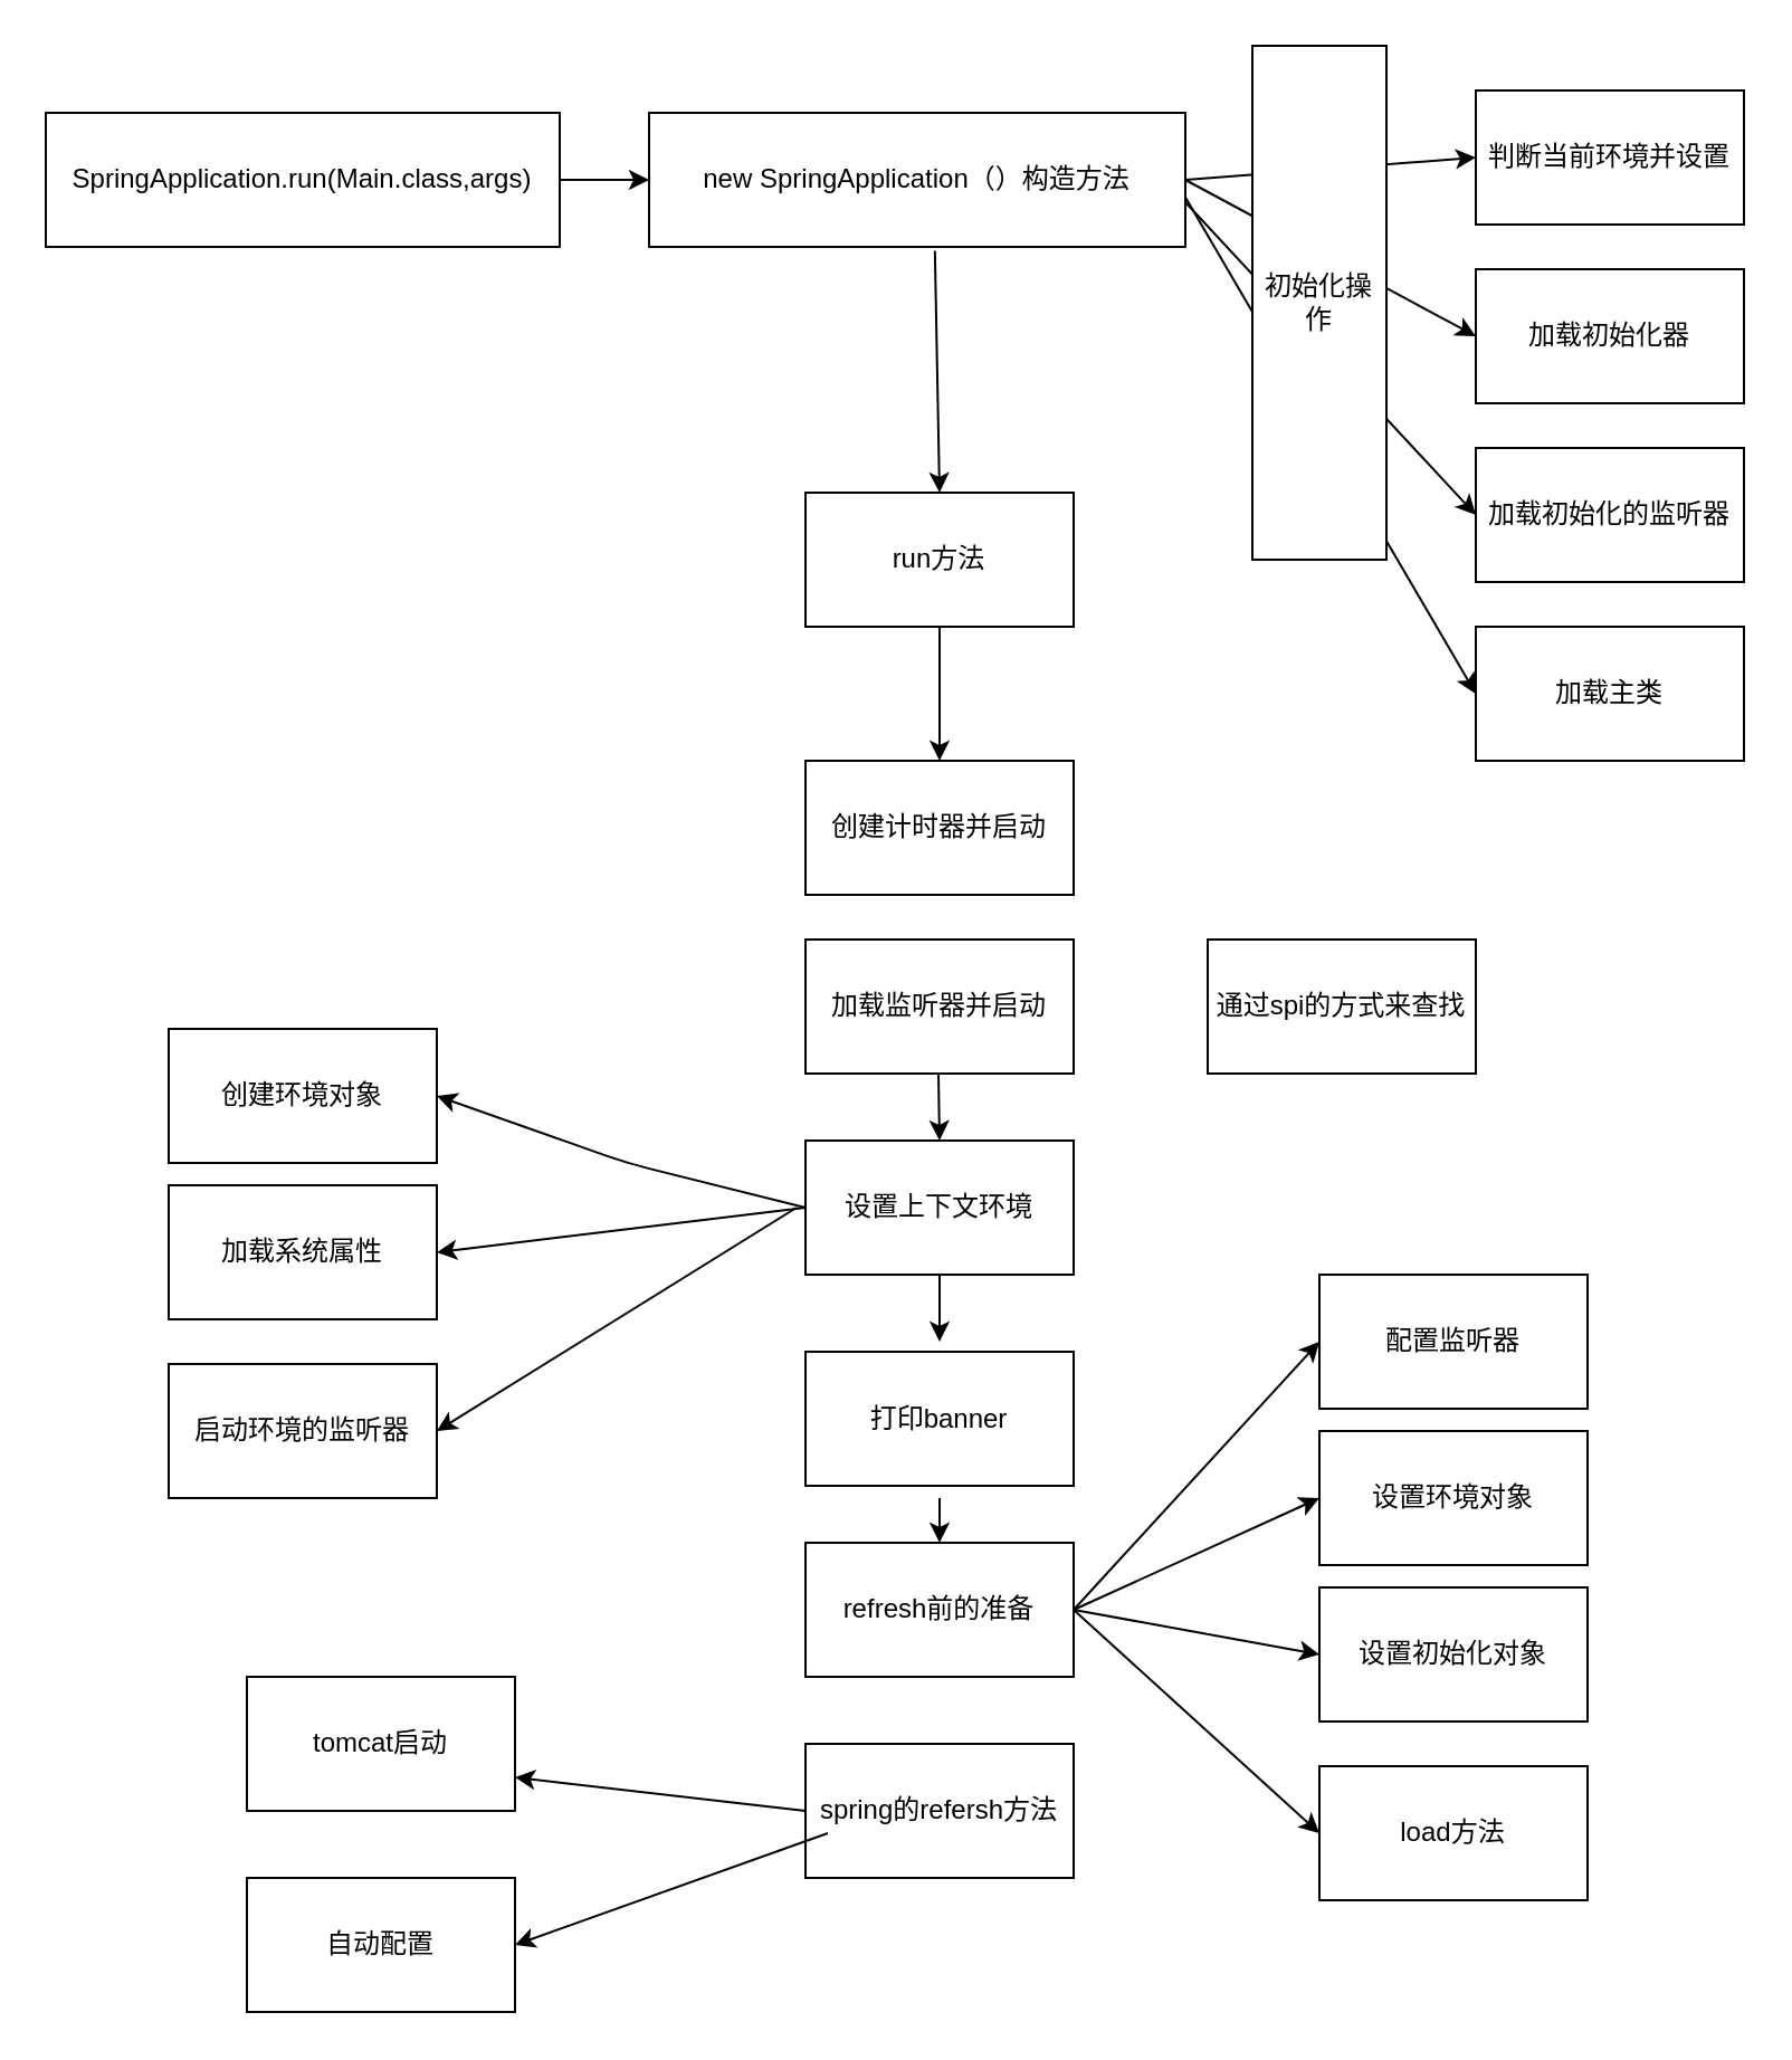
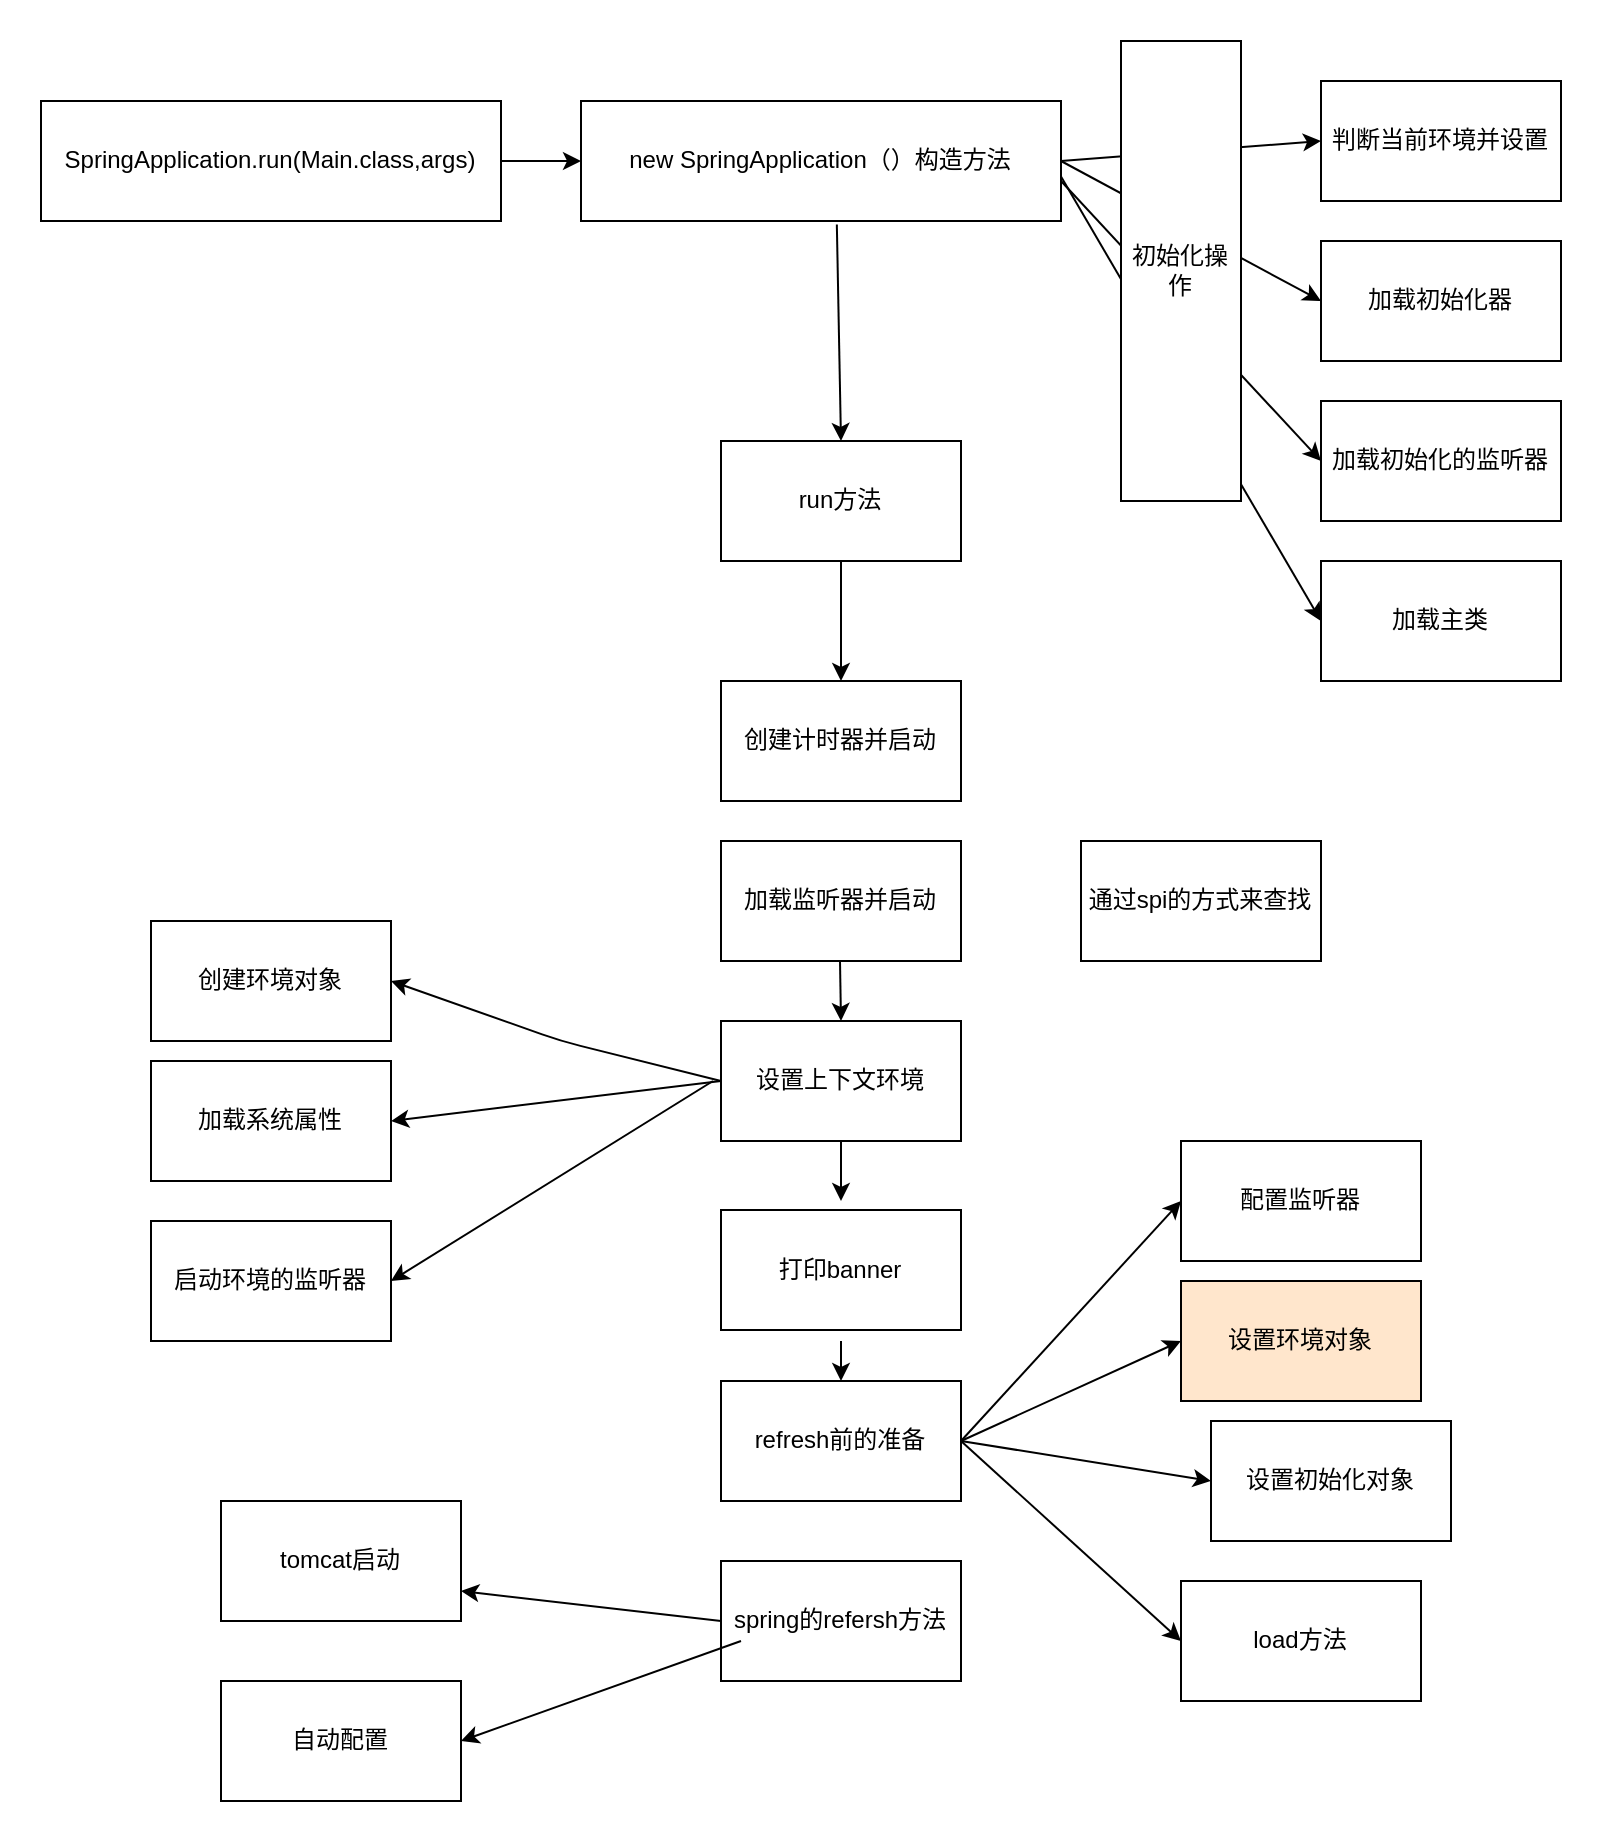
  <mxCell id="0" />
  <mxCell id="1" parent="0" />
  <mxCell id="2" value="SpringApplication.run(Main.class,args)" style="rounded=0;whiteSpace=wrap;html=1;" vertex="1" parent="1"><mxGeometry x="20" y="50" width="230" height="60" as="geometry" /></mxCell>
  <mxCell id="3" value="new SpringApplication（）构造方法" style="rounded=0;whiteSpace=wrap;html=1;" vertex="1" parent="1"><mxGeometry x="290" y="50" width="240" height="60" as="geometry" /></mxCell>
  <mxCell id="4" value="run方法" style="rounded=0;whiteSpace=wrap;html=1;" vertex="1" parent="1"><mxGeometry x="360" y="220" width="120" height="60" as="geometry" /></mxCell>
  <mxCell id="5" value="加载初始化器" style="rounded=0;whiteSpace=wrap;html=1;" vertex="1" parent="1"><mxGeometry x="660" y="120" width="120" height="60" as="geometry" /></mxCell>
  <mxCell id="6" value="加载初始化的监听器" style="rounded=0;whiteSpace=wrap;html=1;" vertex="1" parent="1"><mxGeometry x="660" y="200" width="120" height="60" as="geometry" /></mxCell>
  <mxCell id="7" value="加载主类" style="rounded=0;whiteSpace=wrap;html=1;" vertex="1" parent="1"><mxGeometry x="660" y="280" width="120" height="60" as="geometry" /></mxCell>
  <mxCell id="8" value="判断当前环境并设置" style="rounded=0;whiteSpace=wrap;html=1;" vertex="1" parent="1"><mxGeometry x="660" y="40" width="120" height="60" as="geometry" /></mxCell>
  <mxCell id="9" value="" style="endArrow=classic;html=1;exitX=1;exitY=0.5;exitDx=0;exitDy=0;entryX=0;entryY=0.5;entryDx=0;entryDy=0;" edge="1" parent="1" source="2" target="3"><mxGeometry width="50" height="50" relative="1" as="geometry"><mxPoint x="370" y="310" as="sourcePoint" /><mxPoint x="420" y="260" as="targetPoint" /></mxGeometry></mxCell>
  <mxCell id="10" value="" style="endArrow=classic;html=1;exitX=1;exitY=0.5;exitDx=0;exitDy=0;entryX=0;entryY=0.5;entryDx=0;entryDy=0;" edge="1" parent="1" source="3" target="8"><mxGeometry width="50" height="50" relative="1" as="geometry"><mxPoint x="260" y="90" as="sourcePoint" /><mxPoint x="300" y="90" as="targetPoint" /></mxGeometry></mxCell>
  <mxCell id="11" value="" style="endArrow=classic;html=1;entryX=0;entryY=0.5;entryDx=0;entryDy=0;" edge="1" parent="1" target="5"><mxGeometry width="50" height="50" relative="1" as="geometry"><mxPoint x="530" y="80" as="sourcePoint" /><mxPoint x="670" y="80" as="targetPoint" /></mxGeometry></mxCell>
  <mxCell id="12" value="" style="endArrow=classic;html=1;entryX=0;entryY=0.5;entryDx=0;entryDy=0;exitX=1;exitY=0.667;exitDx=0;exitDy=0;exitPerimeter=0;" edge="1" parent="1" source="3" target="6"><mxGeometry width="50" height="50" relative="1" as="geometry"><mxPoint x="540" y="90" as="sourcePoint" /><mxPoint x="670" y="160" as="targetPoint" /></mxGeometry></mxCell>
  <mxCell id="13" value="" style="endArrow=classic;html=1;entryX=0;entryY=0.5;entryDx=0;entryDy=0;exitX=1;exitY=0.63;exitDx=0;exitDy=0;exitPerimeter=0;" edge="1" parent="1" source="3" target="7"><mxGeometry width="50" height="50" relative="1" as="geometry"><mxPoint x="540" y="100.02" as="sourcePoint" /><mxPoint x="670" y="240" as="targetPoint" /></mxGeometry></mxCell>
  <mxCell id="14" value="初始化操作" style="rounded=0;whiteSpace=wrap;html=1;" vertex="1" parent="1"><mxGeometry x="560" width="60" height="230" as="geometry" y="20" /></mxCell>
  <mxCell id="15" value="" style="endArrow=classic;html=1;exitX=0.533;exitY=1.03;exitDx=0;exitDy=0;exitPerimeter=0;" edge="1" parent="1" source="3"><mxGeometry width="50" height="50" relative="1" as="geometry"><mxPoint x="370" y="310" as="sourcePoint" /><mxPoint x="420" y="220" as="targetPoint" /></mxGeometry></mxCell>
  <mxCell id="16" value="创建计时器并启动" style="rounded=0;whiteSpace=wrap;html=1;" vertex="1" parent="1"><mxGeometry x="360" y="340" width="120" height="60" as="geometry" /></mxCell>
  <mxCell id="17" value="加载监听器并启动" style="rounded=0;whiteSpace=wrap;html=1;" vertex="1" parent="1"><mxGeometry x="360" y="420" width="120" height="60" as="geometry" /></mxCell>
  <mxCell id="18" value="通过spi的方式来查找" style="rounded=0;whiteSpace=wrap;html=1;" vertex="1" parent="1"><mxGeometry x="540" y="420" width="120" height="60" as="geometry" /></mxCell>
  <mxCell id="19" value="设置上下文环境" style="rounded=0;whiteSpace=wrap;html=1;" vertex="1" parent="1"><mxGeometry x="360" y="510" width="120" height="60" as="geometry" /></mxCell>
  <mxCell id="20" value="加载系统属性" style="rounded=0;whiteSpace=wrap;html=1;" vertex="1" parent="1"><mxGeometry x="75" y="530" width="120" height="60" as="geometry" /></mxCell>
  <mxCell id="21" value="启动环境的监听器" style="rounded=0;whiteSpace=wrap;html=1;" vertex="1" parent="1"><mxGeometry x="75" y="610" width="120" height="60" as="geometry" /></mxCell>
  <mxCell id="22" value="创建环境对象" style="rounded=0;whiteSpace=wrap;html=1;" vertex="1" parent="1"><mxGeometry x="75" y="460" width="120" height="60" as="geometry" /></mxCell>
  <mxCell id="23" value="打印banner" style="rounded=0;whiteSpace=wrap;html=1;" vertex="1" parent="1"><mxGeometry x="360" y="604.5" width="120" height="60" as="geometry" /></mxCell>
  <mxCell id="24" value="refresh前的准备" style="rounded=0;whiteSpace=wrap;html=1;" vertex="1" parent="1"><mxGeometry x="360" y="690" width="120" height="60" as="geometry" /></mxCell>
  <mxCell id="25" value="配置监听器" style="rounded=0;whiteSpace=wrap;html=1;" vertex="1" parent="1"><mxGeometry x="590" y="570" width="120" height="60" as="geometry" /></mxCell>
- <mxCell id="26" value="设置初始化对象" style="rounded=0;whiteSpace=wrap;html=1;" vertex="1" parent="1"><mxGeometry x="590" y="710" width="120" height="60" as="geometry" /></mxCell>
+ <mxCell id="26" value="设置初始化对象" style="rounded=0;whiteSpace=wrap;html=1;" vertex="1" parent="1"><mxGeometry x="605" y="710" width="120" height="60" as="geometry" /></mxCell>
  <mxCell id="27" value="load方法" style="rounded=0;whiteSpace=wrap;html=1;" vertex="1" parent="1"><mxGeometry x="590" y="790" width="120" height="60" as="geometry" /></mxCell>
- <mxCell id="28" value="设置环境对象" style="rounded=0;whiteSpace=wrap;html=1;" vertex="1" parent="1"><mxGeometry x="590" y="640" width="120" height="60" as="geometry" /></mxCell>
+ <mxCell id="28" value="设置环境对象" style="rounded=0;whiteSpace=wrap;html=1;fillColor=#ffe6cc;" vertex="1" parent="1"><mxGeometry x="590" y="640" width="120" height="60" as="geometry" /></mxCell>
  <mxCell id="29" value="" style="endArrow=classic;html=1;entryX=1;entryY=0.5;entryDx=0;entryDy=0;exitX=0;exitY=0.5;exitDx=0;exitDy=0;" edge="1" parent="1" source="19" target="22"><mxGeometry width="50" height="50" relative="1" as="geometry"><mxPoint x="370" y="600" as="sourcePoint" /><mxPoint x="420" y="550" as="targetPoint" /><Array as="points"><mxPoint x="280" y="520" /></Array></mxGeometry></mxCell>
  <mxCell id="30" value="" style="endArrow=classic;html=1;entryX=1;entryY=0.5;entryDx=0;entryDy=0;exitX=0;exitY=0.5;exitDx=0;exitDy=0;" edge="1" parent="1" source="19" target="20"><mxGeometry width="50" height="50" relative="1" as="geometry"><mxPoint x="370" y="600" as="sourcePoint" /><mxPoint x="420" y="550" as="targetPoint" /></mxGeometry></mxCell>
  <mxCell id="31" value="" style="endArrow=classic;html=1;entryX=1;entryY=0.5;entryDx=0;entryDy=0;" edge="1" parent="1" target="21"><mxGeometry width="50" height="50" relative="1" as="geometry"><mxPoint x="356" y="540" as="sourcePoint" /><mxPoint x="205" y="570" as="targetPoint" /></mxGeometry></mxCell>
  <mxCell id="32" value="" style="endArrow=classic;html=1;entryX=0;entryY=0.5;entryDx=0;entryDy=0;exitX=1;exitY=0.5;exitDx=0;exitDy=0;" edge="1" parent="1" source="24" target="25"><mxGeometry width="50" height="50" relative="1" as="geometry"><mxPoint x="380" y="560" as="sourcePoint" /><mxPoint x="215" y="580" as="targetPoint" /></mxGeometry></mxCell>
  <mxCell id="33" value="" style="endArrow=classic;html=1;entryX=0;entryY=0.5;entryDx=0;entryDy=0;exitX=1;exitY=0.5;exitDx=0;exitDy=0;" edge="1" parent="1" source="24" target="28"><mxGeometry width="50" height="50" relative="1" as="geometry"><mxPoint x="490" y="730" as="sourcePoint" /><mxPoint x="600" y="610" as="targetPoint" /></mxGeometry></mxCell>
  <mxCell id="34" value="" style="endArrow=classic;html=1;entryX=0;entryY=0.5;entryDx=0;entryDy=0;exitX=1;exitY=0.5;exitDx=0;exitDy=0;" edge="1" parent="1" source="24" target="26"><mxGeometry width="50" height="50" relative="1" as="geometry"><mxPoint x="490" y="730" as="sourcePoint" /><mxPoint x="600" y="680" as="targetPoint" /></mxGeometry></mxCell>
  <mxCell id="35" value="" style="endArrow=classic;html=1;entryX=0;entryY=0.5;entryDx=0;entryDy=0;exitX=1;exitY=0.5;exitDx=0;exitDy=0;" edge="1" parent="1" target="27"><mxGeometry width="50" height="50" relative="1" as="geometry"><mxPoint x="480" y="720" as="sourcePoint" /><mxPoint x="590" y="740" as="targetPoint" /></mxGeometry></mxCell>
  <mxCell id="36" value="spring的refersh方法" style="rounded=0;whiteSpace=wrap;html=1;" vertex="1" parent="1"><mxGeometry x="360" y="780" width="120" height="60" as="geometry" /></mxCell>
  <mxCell id="37" value="tomcat启动" style="rounded=0;whiteSpace=wrap;html=1;" vertex="1" parent="1"><mxGeometry x="110" y="750" width="120" height="60" as="geometry" /></mxCell>
  <mxCell id="38" value="自动配置" style="rounded=0;whiteSpace=wrap;html=1;" vertex="1" parent="1"><mxGeometry x="110" y="840" width="120" height="60" as="geometry" /></mxCell>
  <mxCell id="39" value="" style="endArrow=classic;html=1;entryX=1;entryY=0.75;entryDx=0;entryDy=0;exitX=0;exitY=0.5;exitDx=0;exitDy=0;" edge="1" parent="1" source="36" target="37"><mxGeometry width="50" height="50" relative="1" as="geometry"><mxPoint x="366" y="550" as="sourcePoint" /><mxPoint x="205" y="650" as="targetPoint" /></mxGeometry></mxCell>
  <mxCell id="40" value="" style="endArrow=classic;html=1;entryX=1;entryY=0.5;entryDx=0;entryDy=0;exitX=0;exitY=0.5;exitDx=0;exitDy=0;" edge="1" parent="1" target="38"><mxGeometry width="50" height="50" relative="1" as="geometry"><mxPoint x="370" y="820" as="sourcePoint" /><mxPoint x="240" y="805" as="targetPoint" /></mxGeometry></mxCell>
  <mxCell id="41" value="" style="endArrow=classic;html=1;entryX=0.5;entryY=0;entryDx=0;entryDy=0;exitX=0.5;exitY=1;exitDx=0;exitDy=0;exitPerimeter=0;" edge="1" parent="1" source="4" target="16"><mxGeometry width="50" height="50" relative="1" as="geometry"><mxPoint x="420" y="290" as="sourcePoint" /><mxPoint x="430" y="230" as="targetPoint" /></mxGeometry></mxCell>
  <mxCell id="42" value="" style="endArrow=classic;html=1;exitX=0.5;exitY=1;exitDx=0;exitDy=0;exitPerimeter=0;" edge="1" parent="1"><mxGeometry width="50" height="50" relative="1" as="geometry"><mxPoint x="419.5" y="480" as="sourcePoint" /><mxPoint x="420" y="510" as="targetPoint" /></mxGeometry></mxCell>
  <mxCell id="43" value="" style="endArrow=classic;html=1;exitX=0.5;exitY=1;exitDx=0;exitDy=0;" edge="1" parent="1" source="19"><mxGeometry width="50" height="50" relative="1" as="geometry"><mxPoint x="429.5" y="490" as="sourcePoint" /><mxPoint x="420" y="600" as="targetPoint" /></mxGeometry></mxCell>
  <mxCell id="44" value="" style="endArrow=classic;html=1;entryX=0.5;entryY=0;entryDx=0;entryDy=0;" edge="1" parent="1" target="24"><mxGeometry width="50" height="50" relative="1" as="geometry"><mxPoint x="420" y="670" as="sourcePoint" /><mxPoint x="430" y="610" as="targetPoint" /></mxGeometry></mxCell>
